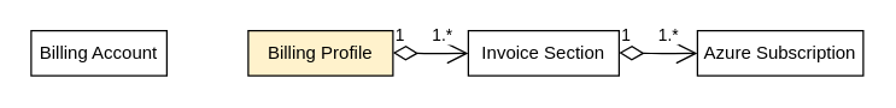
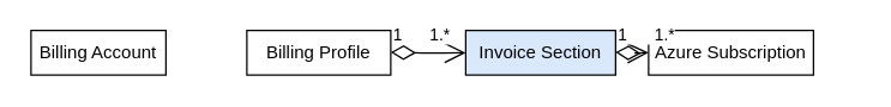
  <mxCell id="0" />
  <mxCell id="1" parent="0" />
- <mxCell id="2" value="Azure Subscription" style="rounded=0;whiteSpace=wrap;html=1;" vertex="1" parent="1"><mxGeometry x="462" y="20" width="110" height="30" as="geometry" /></mxCell>
+ <mxCell id="2" value="Azure Subscription" style="rounded=0;whiteSpace=wrap;html=1;" vertex="1" parent="1"><mxGeometry x="432" y="20" width="110" height="30" as="geometry" /></mxCell>
  <mxCell id="3" value="Billing Account" style="rounded=0;whiteSpace=wrap;html=1;" vertex="1" parent="1"><mxGeometry x="20" y="20" width="90" height="30" as="geometry" /></mxCell>
- <mxCell id="4" value="Billing Profile" style="rounded=0;whiteSpace=wrap;html=1;fillColor=#fff2cc;" vertex="1" parent="1"><mxGeometry x="164" y="20" width="96" height="30" as="geometry" /></mxCell>
- <mxCell id="5" value="Invoice Section" style="rounded=0;whiteSpace=wrap;html=1;" vertex="1" parent="1"><mxGeometry x="310" y="20" width="100" height="30" as="geometry" /></mxCell>
+ <mxCell id="4" value="Billing Profile" style="rounded=0;whiteSpace=wrap;html=1;" vertex="1" parent="1"><mxGeometry x="164" y="20" width="96" height="30" as="geometry" /></mxCell>
+ <mxCell id="5" value="Invoice Section" style="rounded=0;whiteSpace=wrap;html=1;fillColor=#dae8fc;" vertex="1" parent="1"><mxGeometry x="310" y="20" width="100" height="30" as="geometry" /></mxCell>
  <mxCell id="6" value="1&amp;nbsp; &amp;nbsp; &amp;nbsp; 1.*" style="endArrow=open;html=1;endSize=12;startArrow=diamondThin;startSize=14;startFill=0;edgeStyle=orthogonalEdgeStyle;align=left;verticalAlign=bottom;exitX=1;exitY=0.5;exitDx=0;exitDy=0;entryX=0;entryY=0.5;entryDx=0;entryDy=0;" edge="1" parent="1" target="5"><mxGeometry x="-1" y="3" relative="1" as="geometry"><mxPoint x="260" y="34.71" as="sourcePoint" /><mxPoint x="310" y="34.71" as="targetPoint" /></mxGeometry></mxCell>
  <mxCell id="7" value="1&amp;nbsp; &amp;nbsp; &amp;nbsp; 1.*" style="endArrow=open;html=1;endSize=12;startArrow=diamondThin;startSize=14;startFill=0;edgeStyle=orthogonalEdgeStyle;align=left;verticalAlign=bottom;exitX=1;exitY=0.5;exitDx=0;exitDy=0;" edge="1" parent="1" target="2"><mxGeometry x="-1" y="3" relative="1" as="geometry"><mxPoint x="410" y="34.71" as="sourcePoint" /><mxPoint x="464" y="34.71" as="targetPoint" /></mxGeometry></mxCell>
